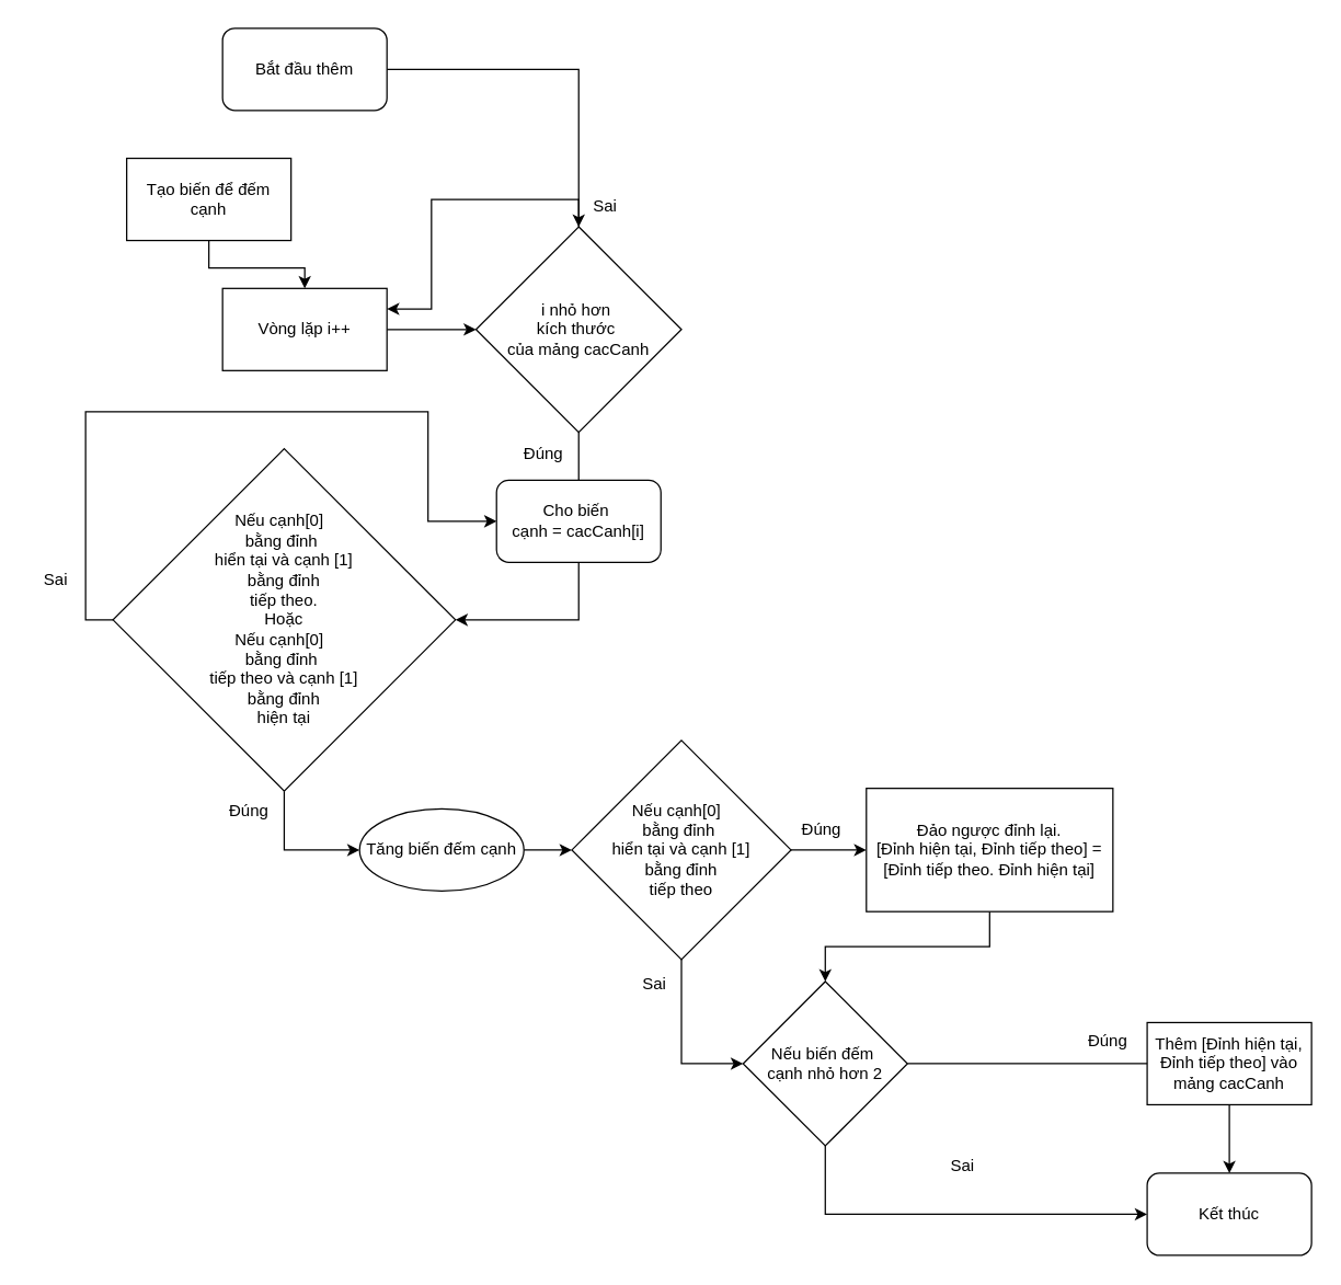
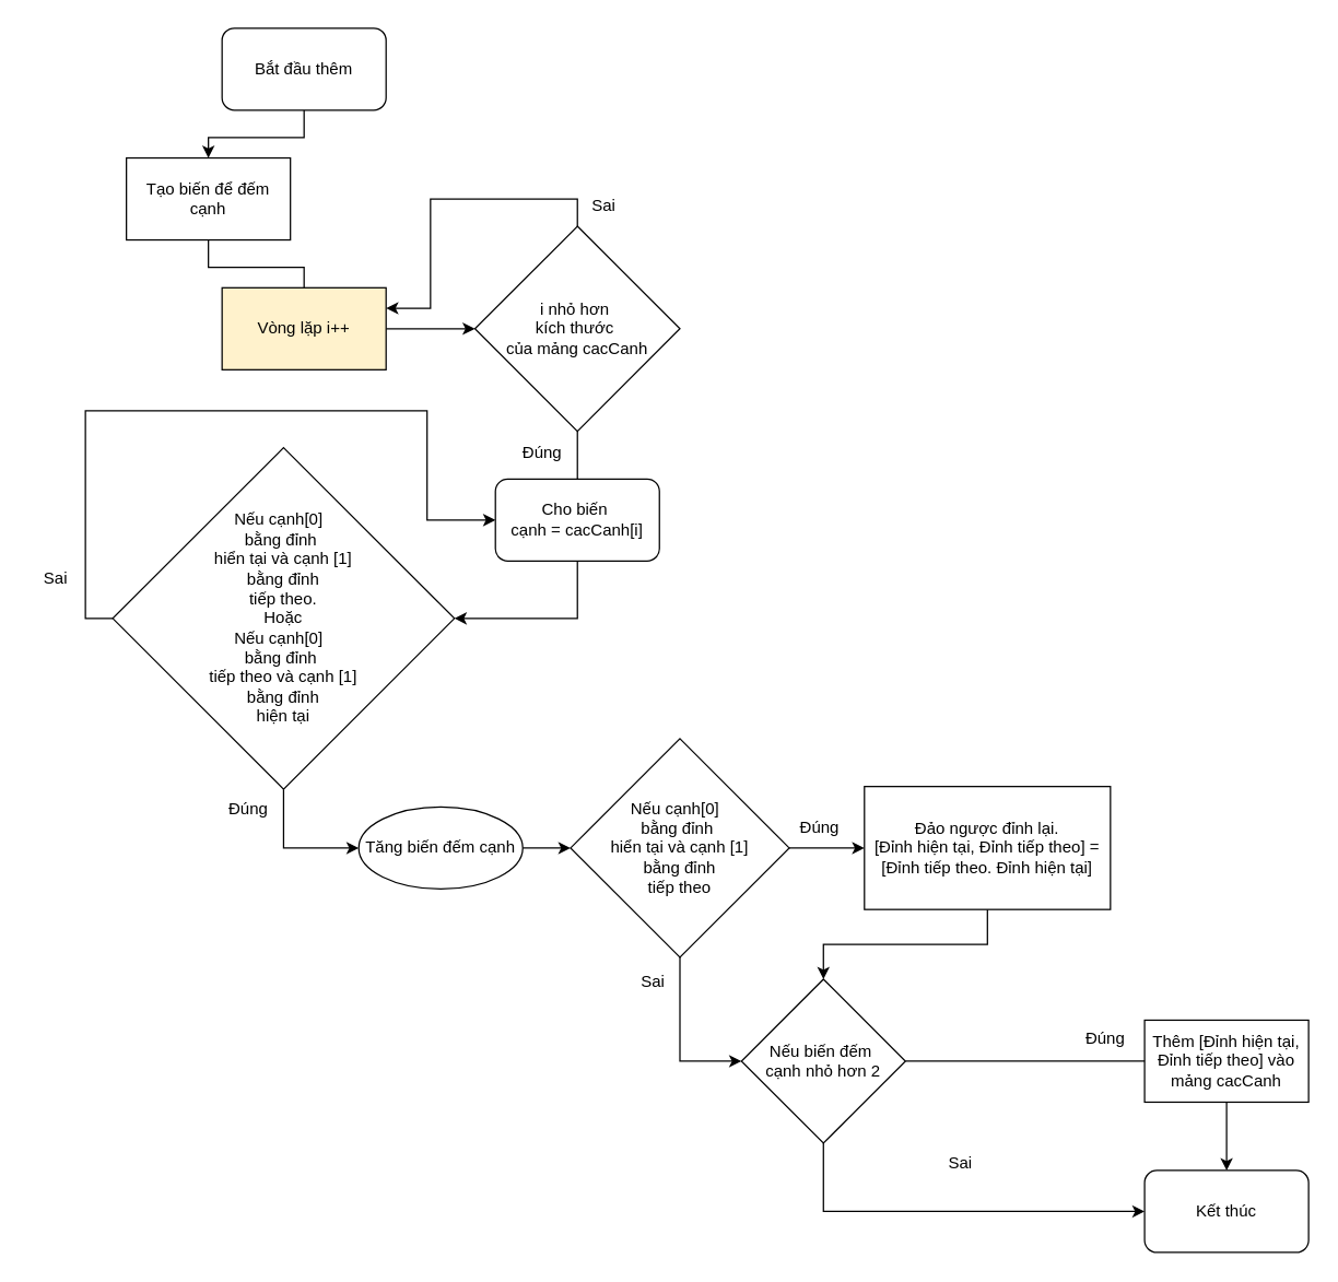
  <mxCell id="0" />
  <mxCell id="1" parent="0" />
- <mxCell id="2" value="" style="edgeStyle=orthogonalEdgeStyle;rounded=0;orthogonalLoop=1;jettySize=auto;html=1;" parent="1" source="3" target="10" edge="1"><mxGeometry relative="1" as="geometry" /></mxCell>
+ <mxCell id="2" value="" style="edgeStyle=orthogonalEdgeStyle;rounded=0;orthogonalLoop=1;jettySize=auto;html=1;" parent="1" source="3" target="5" edge="1"><mxGeometry relative="1" as="geometry" /></mxCell>
  <mxCell id="3" value="Bắt đầu thêm" style="rounded=1;whiteSpace=wrap;html=1;" parent="1" vertex="1"><mxGeometry x="162" y="20" width="120" height="60" as="geometry" /></mxCell>
- <mxCell id="4" value="" style="edgeStyle=orthogonalEdgeStyle;rounded=0;orthogonalLoop=1;jettySize=auto;html=1;" parent="1" source="5" target="7" edge="1"><mxGeometry relative="1" as="geometry" /></mxCell>
+ <mxCell id="4" value="" style="edgeStyle=orthogonalEdgeStyle;rounded=0;orthogonalLoop=1;jettySize=auto;html=1;endArrow=none;" parent="1" source="5" target="7" edge="1"><mxGeometry relative="1" as="geometry" /></mxCell>
  <mxCell id="5" value="Tạo biến để đếm cạnh" style="rounded=0;whiteSpace=wrap;html=1;" parent="1" vertex="1"><mxGeometry x="92" y="115" width="120" height="60" as="geometry" /></mxCell>
  <mxCell id="6" value="" style="edgeStyle=orthogonalEdgeStyle;rounded=0;orthogonalLoop=1;jettySize=auto;html=1;" parent="1" source="7" target="10" edge="1"><mxGeometry relative="1" as="geometry" /></mxCell>
- <mxCell id="7" value="Vòng lặp i++" style="rounded=0;whiteSpace=wrap;html=1;" parent="1" vertex="1"><mxGeometry x="162" y="210" width="120" height="60" as="geometry" /></mxCell>
+ <mxCell id="7" value="Vòng lặp i++" style="rounded=0;whiteSpace=wrap;html=1;fillColor=#fff2cc;" parent="1" vertex="1"><mxGeometry x="162" y="210" width="120" height="60" as="geometry" /></mxCell>
  <mxCell id="8" value="" style="edgeStyle=orthogonalEdgeStyle;rounded=0;orthogonalLoop=1;jettySize=auto;html=1;endArrow=none;" parent="1" source="10" target="15" edge="1"><mxGeometry relative="1" as="geometry" /></mxCell>
  <mxCell id="9" style="edgeStyle=orthogonalEdgeStyle;rounded=0;orthogonalLoop=1;jettySize=auto;html=1;exitX=0.5;exitY=0;exitDx=0;exitDy=0;entryX=1;entryY=0.25;entryDx=0;entryDy=0;" parent="1" source="10" target="7" edge="1"><mxGeometry relative="1" as="geometry" /></mxCell>
  <mxCell id="10" value="i nhỏ hơn&amp;nbsp;&lt;div&gt;kích thước&amp;nbsp;&lt;/div&gt;&lt;div&gt;của mảng cacCanh&lt;/div&gt;" style="rhombus;whiteSpace=wrap;html=1;" parent="1" vertex="1"><mxGeometry x="347" y="165" width="150" height="150" as="geometry" /></mxCell>
  <mxCell id="11" style="edgeStyle=orthogonalEdgeStyle;rounded=0;orthogonalLoop=1;jettySize=auto;html=1;exitX=0.5;exitY=1;exitDx=0;exitDy=0;entryX=0;entryY=0.5;entryDx=0;entryDy=0;" parent="1" source="13" target="17" edge="1"><mxGeometry relative="1" as="geometry" /></mxCell>
  <mxCell id="12" style="edgeStyle=orthogonalEdgeStyle;rounded=0;orthogonalLoop=1;jettySize=auto;html=1;exitX=0;exitY=0.5;exitDx=0;exitDy=0;entryX=0;entryY=0.5;entryDx=0;entryDy=0;" parent="1" source="13" target="15" edge="1"><mxGeometry relative="1" as="geometry"><Array as="points"><mxPoint x="62" y="452" /><mxPoint x="62" y="300" /><mxPoint x="312" y="300" /><mxPoint x="312" y="380" /></Array></mxGeometry></mxCell>
  <mxCell id="13" value="Nếu cạnh[0]&amp;nbsp;&amp;nbsp;&lt;div&gt;bằng đỉnh&amp;nbsp;&lt;/div&gt;&lt;div&gt;hiển tại và cạnh [1]&lt;/div&gt;&lt;div&gt;&amp;nbsp;bằng đỉnh&amp;nbsp;&lt;/div&gt;&lt;div&gt;tiếp theo.&lt;br&gt;Hoặc&lt;br&gt;Nếu cạnh[0]&amp;nbsp;&amp;nbsp;&lt;div&gt;bằng đỉnh&amp;nbsp;&lt;/div&gt;&lt;div&gt;tiếp theo và cạnh [1]&lt;/div&gt;&lt;div&gt;&amp;nbsp;bằng đỉnh&amp;nbsp;&lt;/div&gt;&lt;div&gt;hiện tại&lt;/div&gt;&lt;/div&gt;" style="rhombus;whiteSpace=wrap;html=1;" parent="1" vertex="1"><mxGeometry x="82" y="327" width="250" height="250" as="geometry" /></mxCell>
  <mxCell id="14" style="edgeStyle=orthogonalEdgeStyle;rounded=0;orthogonalLoop=1;jettySize=auto;html=1;exitX=0.5;exitY=1;exitDx=0;exitDy=0;entryX=1;entryY=0.5;entryDx=0;entryDy=0;" parent="1" source="15" target="13" edge="1"><mxGeometry relative="1" as="geometry" /></mxCell>
  <mxCell id="15" value="Cho biến&amp;nbsp;&lt;div&gt;cạnh = cacCanh[i]&lt;/div&gt;" style="whiteSpace=wrap;html=1;rounded=1;" parent="1" vertex="1"><mxGeometry x="362" y="350" width="120" height="60" as="geometry" /></mxCell>
  <mxCell id="16" value="" style="edgeStyle=orthogonalEdgeStyle;rounded=0;orthogonalLoop=1;jettySize=auto;html=1;" parent="1" source="17" target="20" edge="1"><mxGeometry relative="1" as="geometry" /></mxCell>
  <mxCell id="17" value="Tăng biến đếm cạnh" style="ellipse;whiteSpace=wrap;html=1;" parent="1" vertex="1"><mxGeometry x="262" y="590" width="120" height="60" as="geometry" /></mxCell>
  <mxCell id="18" style="edgeStyle=orthogonalEdgeStyle;rounded=0;orthogonalLoop=1;jettySize=auto;html=1;exitX=1;exitY=0.5;exitDx=0;exitDy=0;entryX=0;entryY=0.5;entryDx=0;entryDy=0;" parent="1" source="20" target="22" edge="1"><mxGeometry relative="1" as="geometry" /></mxCell>
  <mxCell id="19" style="edgeStyle=orthogonalEdgeStyle;rounded=0;orthogonalLoop=1;jettySize=auto;html=1;exitX=0.5;exitY=1;exitDx=0;exitDy=0;entryX=0;entryY=0.5;entryDx=0;entryDy=0;" parent="1" source="20" target="25" edge="1"><mxGeometry relative="1" as="geometry" /></mxCell>
  <mxCell id="20" value="Nếu cạnh[0]&amp;nbsp;&amp;nbsp;&lt;div&gt;bằng đỉnh&amp;nbsp;&lt;/div&gt;&lt;div&gt;hiển tại và cạnh [1]&lt;/div&gt;&lt;div&gt;&amp;nbsp;bằng đỉnh&amp;nbsp;&lt;/div&gt;&lt;div&gt;tiếp theo&lt;/div&gt;" style="rhombus;whiteSpace=wrap;html=1;" parent="1" vertex="1"><mxGeometry x="417" y="540" width="160" height="160" as="geometry" /></mxCell>
  <mxCell id="21" style="edgeStyle=orthogonalEdgeStyle;rounded=0;orthogonalLoop=1;jettySize=auto;html=1;exitX=0.5;exitY=1;exitDx=0;exitDy=0;entryX=0.5;entryY=0;entryDx=0;entryDy=0;" parent="1" source="22" target="25" edge="1"><mxGeometry relative="1" as="geometry" /></mxCell>
  <mxCell id="22" value="Đảo ngược đỉnh lại.&lt;br&gt;[Đỉnh hiện tại, Đỉnh tiếp theo] = [Đỉnh tiếp theo. Đỉnh hiện tại]" style="rounded=0;whiteSpace=wrap;html=1;" parent="1" vertex="1"><mxGeometry x="632" y="575" width="180" height="90" as="geometry" /></mxCell>
  <mxCell id="23" value="" style="edgeStyle=orthogonalEdgeStyle;rounded=0;orthogonalLoop=1;jettySize=auto;html=1;" parent="1" source="25" edge="1"><mxGeometry relative="1" as="geometry"><mxPoint x="867" y="776" as="targetPoint" /></mxGeometry></mxCell>
  <mxCell id="24" style="edgeStyle=orthogonalEdgeStyle;rounded=0;orthogonalLoop=1;jettySize=auto;html=1;exitX=0.5;exitY=1;exitDx=0;exitDy=0;entryX=0;entryY=0.5;entryDx=0;entryDy=0;" parent="1" source="25" target="34" edge="1"><mxGeometry relative="1" as="geometry" /></mxCell>
  <mxCell id="25" value="Nếu biến đếm&amp;nbsp;&lt;div&gt;cạnh nhỏ hơn 2&lt;/div&gt;" style="rhombus;whiteSpace=wrap;html=1;" parent="1" vertex="1"><mxGeometry x="542" y="716" width="120" height="120" as="geometry" /></mxCell>
  <mxCell id="26" value="" style="edgeStyle=orthogonalEdgeStyle;rounded=0;orthogonalLoop=1;jettySize=auto;html=1;" parent="1" source="27" target="34" edge="1"><mxGeometry relative="1" as="geometry" /></mxCell>
  <mxCell id="27" value="Thêm [Đỉnh hiện tại, Đỉnh tiếp theo] vào mảng cacCanh" style="rounded=0;whiteSpace=wrap;html=1;" parent="1" vertex="1"><mxGeometry x="837" y="746" width="120" height="60" as="geometry" /></mxCell>
  <mxCell id="28" value="Đúng" style="text;html=1;align=center;verticalAlign=middle;resizable=0;points=[];autosize=1;strokeColor=none;fillColor=none;" parent="1" vertex="1"><mxGeometry x="156" y="577" width="50" height="30" as="geometry" /></mxCell>
  <mxCell id="29" value="Sai" style="text;html=1;align=center;verticalAlign=middle;resizable=0;points=[];autosize=1;strokeColor=none;fillColor=none;" parent="1" vertex="1"><mxGeometry x="20" y="408" width="40" height="30" as="geometry" /></mxCell>
  <mxCell id="30" value="Đúng" style="text;html=1;align=center;verticalAlign=middle;resizable=0;points=[];autosize=1;strokeColor=none;fillColor=none;" parent="1" vertex="1"><mxGeometry x="574" y="590" width="50" height="30" as="geometry" /></mxCell>
  <mxCell id="31" value="Sai" style="text;html=1;align=center;verticalAlign=middle;resizable=0;points=[];autosize=1;strokeColor=none;fillColor=none;" parent="1" vertex="1"><mxGeometry x="457" y="703" width="40" height="30" as="geometry" /></mxCell>
  <mxCell id="32" value="Sai" style="text;html=1;align=center;verticalAlign=middle;resizable=0;points=[];autosize=1;strokeColor=none;fillColor=none;" parent="1" vertex="1"><mxGeometry x="682" y="836" width="40" height="30" as="geometry" /></mxCell>
  <mxCell id="33" value="Đúng" style="text;html=1;align=center;verticalAlign=middle;resizable=0;points=[];autosize=1;strokeColor=none;fillColor=none;" parent="1" vertex="1"><mxGeometry x="783" y="745" width="50" height="30" as="geometry" /></mxCell>
  <mxCell id="34" value="Kết thúc" style="rounded=1;whiteSpace=wrap;html=1;" parent="1" vertex="1"><mxGeometry x="837" y="856" width="120" height="60" as="geometry" /></mxCell>
  <mxCell id="35" value="Đúng" style="text;html=1;align=center;verticalAlign=middle;resizable=0;points=[];autosize=1;strokeColor=none;fillColor=none;" parent="1" vertex="1"><mxGeometry x="371" y="316" width="50" height="30" as="geometry" /></mxCell>
  <mxCell id="36" value="Sai" style="text;html=1;align=center;verticalAlign=middle;resizable=0;points=[];autosize=1;strokeColor=none;fillColor=none;" parent="1" vertex="1"><mxGeometry x="421" y="135" width="40" height="30" as="geometry" /></mxCell>
